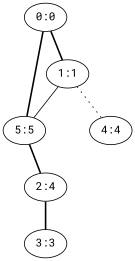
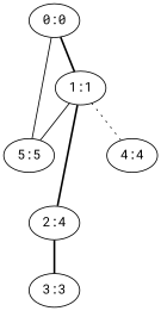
  graph {
    fontname="Roboto Mono"
    node [fontname="Roboto Mono"]
    edge [fontname="Roboto Mono" style=bold]
    "0:0"
    "1:1"
    "5:5"
    n4 [label="2:4"]
    "4:4"
    "3:3"
    "0:0" -- "1:1"
-   "0:0" -- "5:5"
+   "0:0" -- "5:5" [style=solid]
    "1:1" -- "5:5" [style=solid]
-   "5:5" -- n4
+   "1:1" -- n4
    "1:1" -- "4:4" [style=dotted]
    n4 -- "3:3"
  }
